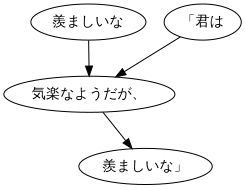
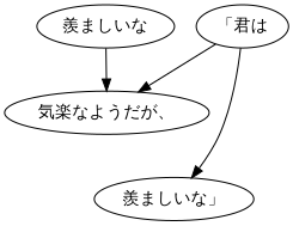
  digraph {
    fontname="Comic Neue"
    node [fontname="Comic Neue"]
    edge [fontname="Comic Neue"]
    n1 [label="「君は"]
    n2 [label="気楽なようだが、"]
    n3 [label="羨ましいな」"]
    n4 [label="羨ましいな"]
    n1 -> n2
-   n2 -> n3
+   n1 -> n3
    n4 -> n2
  }
